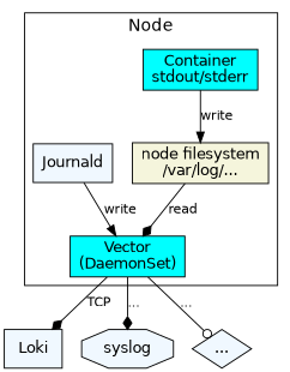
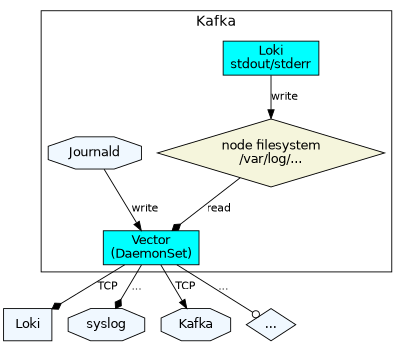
  digraph {
    fontname=helvetica
    fontsize=16
    node [fillcolor=aliceblue fontname=helvetica fontsize=14 shape=box style=filled]
    edge [arrowhead=diamond fontname=helvetica fontsize=12]
-   n1 [fillcolor=beige label="node filesystem\n/var/log/..."]
+   n1 [fillcolor=beige label="node filesystem\n/var/log/..." shape=diamond]
    n2 [fillcolor=cyan label="Vector\n(DaemonSet)"]
-   n3 [fillcolor=cyan label="Container\nstdout/stderr"]
-   Journald
+   n3 [fillcolor=cyan label="Loki\nstdout/stderr"]
+   Journald [shape=octagon]
    n5 [label=Loki rank=max]
    syslog [shape=octagon]
+   Kafka [shape=octagon]
    "..." [shape=diamond]
    subgraph cluster_1 {
-     label="Node"
+     label=Kafka
      n1
      n2
      n3
      Journald
    }
    n1 -> n2 [label=read]
    n2 -> n5 [label=TCP]
    n2 -> syslog [label="..."]
+   n2 -> Kafka [arrowhead=normal label=TCP]
    n2 -> "..." [arrowhead=odot label="..."]
    n3 -> n1 [arrowhead=normal label=write]
    Journald -> n2 [arrowhead=normal label=write]
  }
